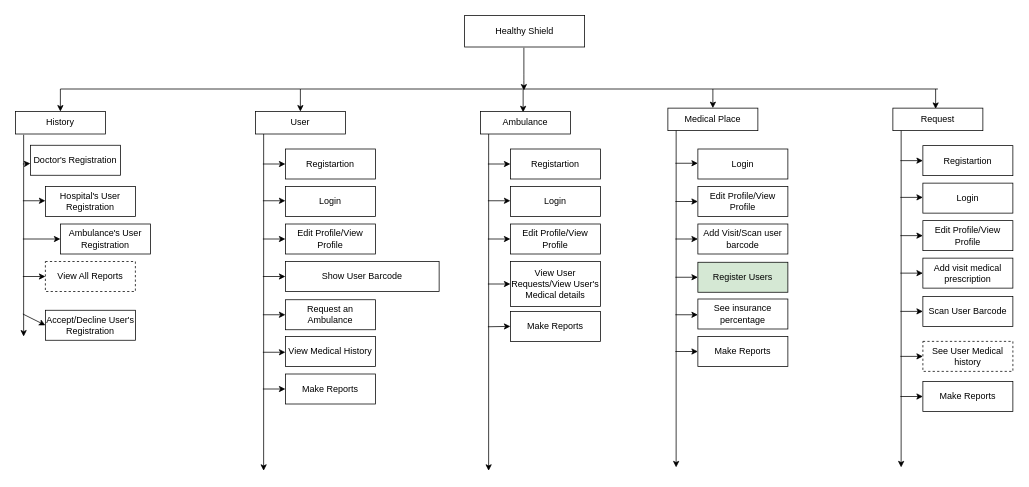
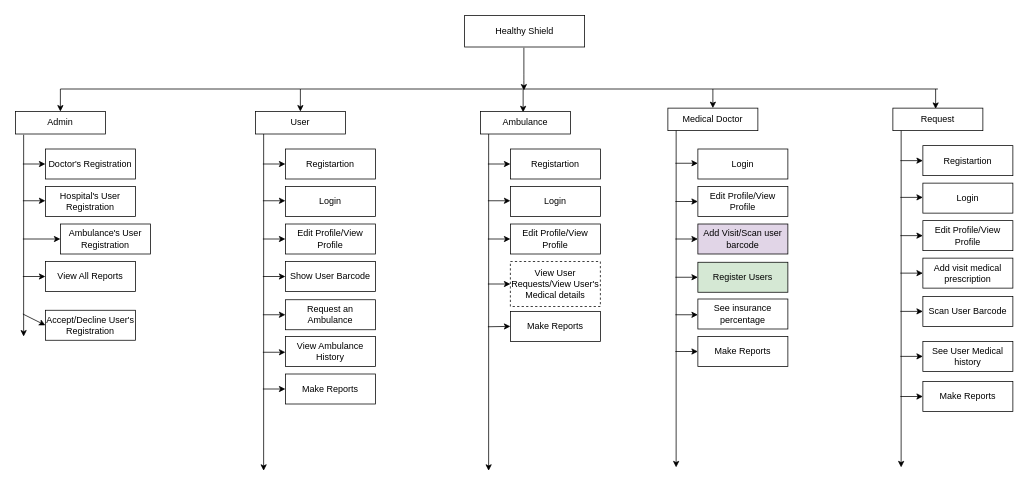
  <mxCell id="0" />
  <mxCell id="1" parent="0" />
  <mxCell id="2" value="Healthy Shield" style="rounded=0;whiteSpace=wrap;html=1;" parent="1" vertex="1"><mxGeometry x="619" y="20" width="160" height="42" as="geometry" /></mxCell>
  <mxCell id="3" value="" style="endArrow=classic;html=1;" parent="1" edge="1"><mxGeometry width="50" height="50" relative="1" as="geometry"><mxPoint x="698" y="63" as="sourcePoint" /><mxPoint x="698" y="120" as="targetPoint" /><Array as="points"><mxPoint x="698" y="100" /></Array></mxGeometry></mxCell>
  <mxCell id="4" value="" style="endArrow=none;html=1;endFill=0;" parent="1" edge="1"><mxGeometry width="50" height="50" relative="1" as="geometry"><mxPoint x="400" y="118" as="sourcePoint" /><mxPoint x="80" y="118" as="targetPoint" /></mxGeometry></mxCell>
  <mxCell id="5" value="" style="endArrow=classic;html=1;" parent="1" target="6" edge="1"><mxGeometry width="50" height="50" relative="1" as="geometry"><mxPoint x="80" y="118" as="sourcePoint" /><mxPoint x="80" y="148" as="targetPoint" /></mxGeometry></mxCell>
- <mxCell id="6" value="History" style="rounded=0;whiteSpace=wrap;html=1;" parent="1" vertex="1"><mxGeometry x="20" y="148" width="120" height="30" as="geometry" /></mxCell>
+ <mxCell id="6" value="Admin" style="rounded=0;whiteSpace=wrap;html=1;" parent="1" vertex="1"><mxGeometry x="20" y="148" width="120" height="30" as="geometry" /></mxCell>
  <mxCell id="7" value="" style="endArrow=classic;html=1;exitX=0.142;exitY=1.1;exitDx=0;exitDy=0;exitPerimeter=0;" parent="1" edge="1"><mxGeometry width="50" height="50" relative="1" as="geometry"><mxPoint x="31.04" y="179" as="sourcePoint" /><mxPoint x="31" y="448" as="targetPoint" /></mxGeometry></mxCell>
  <mxCell id="8" value="" style="endArrow=classic;html=1;" parent="1" target="9" edge="1"><mxGeometry width="50" height="50" relative="1" as="geometry"><mxPoint x="30" y="218" as="sourcePoint" /><mxPoint x="60" y="218" as="targetPoint" /></mxGeometry></mxCell>
- <mxCell id="9" value="Doctor's Registration" style="rounded=0;whiteSpace=wrap;html=1;" parent="1" vertex="1"><mxGeometry x="40" y="193" width="120" height="40" as="geometry" /></mxCell>
+ <mxCell id="9" value="Doctor's Registration" style="rounded=0;whiteSpace=wrap;html=1;" parent="1" vertex="1"><mxGeometry x="60" y="198" width="120" height="40" as="geometry" /></mxCell>
  <mxCell id="10" value="" style="endArrow=classic;html=1;" parent="1" edge="1"><mxGeometry width="50" height="50" relative="1" as="geometry"><mxPoint x="30" y="267" as="sourcePoint" /><mxPoint x="60" y="267" as="targetPoint" /></mxGeometry></mxCell>
  <mxCell id="11" value="Hospital's User Registration" style="rounded=0;whiteSpace=wrap;html=1;" parent="1" vertex="1"><mxGeometry x="60" y="248" width="120" height="40" as="geometry" /></mxCell>
  <mxCell id="12" value="Ambulance's User Registration" style="rounded=0;whiteSpace=wrap;html=1;" parent="1" vertex="1"><mxGeometry x="80" y="298" width="120" height="40" as="geometry" /></mxCell>
  <mxCell id="13" value="" style="endArrow=classic;html=1;entryX=0;entryY=0.5;entryDx=0;entryDy=0;" parent="1" target="12" edge="1"><mxGeometry width="50" height="50" relative="1" as="geometry"><mxPoint x="30" y="318" as="sourcePoint" /><mxPoint x="70" y="277" as="targetPoint" /></mxGeometry></mxCell>
- <mxCell id="14" value="View All Reports" style="rounded=0;whiteSpace=wrap;html=1;dashed=1;" parent="1" vertex="1"><mxGeometry x="60" y="348" width="120" height="40" as="geometry" /></mxCell>
+ <mxCell id="14" value="View All Reports" style="rounded=0;whiteSpace=wrap;html=1;" parent="1" vertex="1"><mxGeometry x="60" y="348" width="120" height="40" as="geometry" /></mxCell>
  <mxCell id="15" value="" style="endArrow=classic;html=1;entryX=0;entryY=0.5;entryDx=0;entryDy=0;" parent="1" target="14" edge="1"><mxGeometry width="50" height="50" relative="1" as="geometry"><mxPoint x="30" y="368" as="sourcePoint" /><mxPoint x="70" y="328" as="targetPoint" /></mxGeometry></mxCell>
  <mxCell id="16" value="" style="endArrow=classic;html=1;" parent="1" target="17" edge="1"><mxGeometry width="50" height="50" relative="1" as="geometry"><mxPoint x="400" y="118" as="sourcePoint" /><mxPoint x="400" y="148" as="targetPoint" /></mxGeometry></mxCell>
  <mxCell id="17" value="User" style="rounded=0;whiteSpace=wrap;html=1;" parent="1" vertex="1"><mxGeometry x="340" y="148" width="120" height="30" as="geometry" /></mxCell>
  <mxCell id="18" value="" style="endArrow=classic;html=1;exitX=0.142;exitY=1.1;exitDx=0;exitDy=0;exitPerimeter=0;" parent="1" edge="1"><mxGeometry width="50" height="50" relative="1" as="geometry"><mxPoint x="351.04" y="178" as="sourcePoint" /><mxPoint x="351" y="627" as="targetPoint" /></mxGeometry></mxCell>
  <mxCell id="19" value="" style="endArrow=classic;html=1;" parent="1" target="20" edge="1"><mxGeometry width="50" height="50" relative="1" as="geometry"><mxPoint x="350" y="218" as="sourcePoint" /><mxPoint x="380" y="218" as="targetPoint" /></mxGeometry></mxCell>
  <mxCell id="20" value="Registartion" style="rounded=0;whiteSpace=wrap;html=1;" parent="1" vertex="1"><mxGeometry x="380" y="198" width="120" height="40" as="geometry" /></mxCell>
  <mxCell id="21" value="" style="endArrow=classic;html=1;" parent="1" edge="1"><mxGeometry width="50" height="50" relative="1" as="geometry"><mxPoint x="350" y="267" as="sourcePoint" /><mxPoint x="380" y="267" as="targetPoint" /></mxGeometry></mxCell>
  <mxCell id="22" value="Login" style="rounded=0;whiteSpace=wrap;html=1;" parent="1" vertex="1"><mxGeometry x="380" y="248" width="120" height="40" as="geometry" /></mxCell>
  <mxCell id="23" value="Edit Profile/View Profile" style="rounded=0;whiteSpace=wrap;html=1;" parent="1" vertex="1"><mxGeometry x="380" y="298" width="120" height="40" as="geometry" /></mxCell>
  <mxCell id="24" value="" style="endArrow=classic;html=1;entryX=0;entryY=0.5;entryDx=0;entryDy=0;" parent="1" target="23" edge="1"><mxGeometry width="50" height="50" relative="1" as="geometry"><mxPoint x="350" y="318" as="sourcePoint" /><mxPoint x="390" y="277" as="targetPoint" /></mxGeometry></mxCell>
- <mxCell id="25" value="Show User Barcode" style="rounded=0;whiteSpace=wrap;html=1;" parent="1" vertex="1"><mxGeometry x="380" y="348" width="205" height="40" as="geometry" /></mxCell>
+ <mxCell id="25" value="Show User Barcode" style="rounded=0;whiteSpace=wrap;html=1;" parent="1" vertex="1"><mxGeometry x="380" y="348" width="120" height="40" as="geometry" /></mxCell>
  <mxCell id="26" value="" style="endArrow=classic;html=1;entryX=0;entryY=0.5;entryDx=0;entryDy=0;" parent="1" target="25" edge="1"><mxGeometry width="50" height="50" relative="1" as="geometry"><mxPoint x="350" y="368" as="sourcePoint" /><mxPoint x="390" y="328" as="targetPoint" /></mxGeometry></mxCell>
  <mxCell id="27" value="" style="endArrow=classic;html=1;" parent="1" edge="1"><mxGeometry width="50" height="50" relative="1" as="geometry"><mxPoint x="350" y="419" as="sourcePoint" /><mxPoint x="380" y="419" as="targetPoint" /></mxGeometry></mxCell>
  <mxCell id="28" value="" style="endArrow=classic;html=1;" parent="1" edge="1"><mxGeometry width="50" height="50" relative="1" as="geometry"><mxPoint x="350" y="469" as="sourcePoint" /><mxPoint x="380" y="469" as="targetPoint" /></mxGeometry></mxCell>
  <mxCell id="29" value="Request an Ambulance" style="rounded=0;whiteSpace=wrap;html=1;" parent="1" vertex="1"><mxGeometry x="380" y="399" width="120" height="40" as="geometry" /></mxCell>
- <mxCell id="30" value="View Medical History" style="rounded=0;whiteSpace=wrap;html=1;" parent="1" vertex="1"><mxGeometry x="380" y="448" width="120" height="40" as="geometry" /></mxCell>
+ <mxCell id="30" value="View Ambulance History" style="rounded=0;whiteSpace=wrap;html=1;" parent="1" vertex="1"><mxGeometry x="380" y="448" width="120" height="40" as="geometry" /></mxCell>
  <mxCell id="31" value="Make Reports" style="rounded=0;whiteSpace=wrap;html=1;" parent="1" vertex="1"><mxGeometry x="380" y="498" width="120" height="40" as="geometry" /></mxCell>
  <mxCell id="32" value="" style="endArrow=classic;html=1;entryX=0;entryY=0.5;entryDx=0;entryDy=0;" parent="1" target="31" edge="1"><mxGeometry width="50" height="50" relative="1" as="geometry"><mxPoint x="350" y="518" as="sourcePoint" /><mxPoint x="390" y="478" as="targetPoint" /></mxGeometry></mxCell>
  <mxCell id="33" value="" style="endArrow=none;html=1;endFill=0;" parent="1" edge="1"><mxGeometry width="50" height="50" relative="1" as="geometry"><mxPoint x="400" y="118" as="sourcePoint" /><mxPoint x="1250" y="118" as="targetPoint" /></mxGeometry></mxCell>
  <mxCell id="34" value="" style="endArrow=classic;html=1;" parent="1" edge="1"><mxGeometry width="50" height="50" relative="1" as="geometry"><mxPoint x="697" y="119" as="sourcePoint" /><mxPoint x="697" y="149" as="targetPoint" /></mxGeometry></mxCell>
  <mxCell id="35" value="Ambulance" style="rounded=0;whiteSpace=wrap;html=1;" parent="1" vertex="1"><mxGeometry x="640" y="148" width="120" height="30" as="geometry" /></mxCell>
  <mxCell id="36" value="" style="endArrow=classic;html=1;exitX=0.142;exitY=1.1;exitDx=0;exitDy=0;exitPerimeter=0;" parent="1" edge="1"><mxGeometry width="50" height="50" relative="1" as="geometry"><mxPoint x="651.04" y="178" as="sourcePoint" /><mxPoint x="651" y="627" as="targetPoint" /></mxGeometry></mxCell>
  <mxCell id="37" value="" style="endArrow=classic;html=1;" parent="1" target="38" edge="1"><mxGeometry width="50" height="50" relative="1" as="geometry"><mxPoint x="650" y="218" as="sourcePoint" /><mxPoint x="680" y="218" as="targetPoint" /></mxGeometry></mxCell>
  <mxCell id="38" value="Registartion" style="rounded=0;whiteSpace=wrap;html=1;" parent="1" vertex="1"><mxGeometry x="680" y="198" width="120" height="40" as="geometry" /></mxCell>
  <mxCell id="39" value="" style="endArrow=classic;html=1;" parent="1" edge="1"><mxGeometry width="50" height="50" relative="1" as="geometry"><mxPoint x="650" y="267" as="sourcePoint" /><mxPoint x="680" y="267" as="targetPoint" /></mxGeometry></mxCell>
  <mxCell id="40" value="Login" style="rounded=0;whiteSpace=wrap;html=1;" parent="1" vertex="1"><mxGeometry x="680" y="248" width="120" height="40" as="geometry" /></mxCell>
- <mxCell id="41" value="View User Requests/View User's Medical details" style="rounded=0;whiteSpace=wrap;html=1;" parent="1" vertex="1"><mxGeometry x="680" y="348" width="120" height="60" as="geometry" /></mxCell>
+ <mxCell id="41" value="View User Requests/View User's Medical details" style="rounded=0;whiteSpace=wrap;html=1;dashed=1;" parent="1" vertex="1"><mxGeometry x="680" y="348" width="120" height="60" as="geometry" /></mxCell>
  <mxCell id="42" value="" style="endArrow=classic;html=1;entryX=0;entryY=0.5;entryDx=0;entryDy=0;" parent="1" target="41" edge="1"><mxGeometry width="50" height="50" relative="1" as="geometry"><mxPoint x="650" y="378" as="sourcePoint" /><mxPoint x="690" y="328" as="targetPoint" /></mxGeometry></mxCell>
  <mxCell id="43" value="Make Reports" style="rounded=0;whiteSpace=wrap;html=1;" parent="1" vertex="1"><mxGeometry x="680" y="414.5" width="120" height="40" as="geometry" /></mxCell>
  <mxCell id="44" value="" style="endArrow=classic;html=1;entryX=0;entryY=0.5;entryDx=0;entryDy=0;" parent="1" target="43" edge="1"><mxGeometry width="50" height="50" relative="1" as="geometry"><mxPoint x="650" y="435" as="sourcePoint" /><mxPoint x="690" y="358" as="targetPoint" /></mxGeometry></mxCell>
  <mxCell id="45" value="Edit Profile/View Profile" style="rounded=0;whiteSpace=wrap;html=1;" parent="1" vertex="1"><mxGeometry x="680" y="298" width="120" height="40" as="geometry" /></mxCell>
  <mxCell id="46" value="" style="endArrow=classic;html=1;entryX=0;entryY=0.5;entryDx=0;entryDy=0;" parent="1" target="45" edge="1"><mxGeometry width="50" height="50" relative="1" as="geometry"><mxPoint x="650" y="318" as="sourcePoint" /><mxPoint x="690" y="277" as="targetPoint" /></mxGeometry></mxCell>
  <mxCell id="47" value="" style="endArrow=classic;html=1;" parent="1" target="48" edge="1"><mxGeometry width="50" height="50" relative="1" as="geometry"><mxPoint x="950" y="118" as="sourcePoint" /><mxPoint x="950" y="143.5" as="targetPoint" /></mxGeometry></mxCell>
- <mxCell id="48" value="Medical Place" style="rounded=0;whiteSpace=wrap;html=1;" parent="1" vertex="1"><mxGeometry x="890" y="143.5" width="120" height="30" as="geometry" /></mxCell>
+ <mxCell id="48" value="Medical Doctor" style="rounded=0;whiteSpace=wrap;html=1;" parent="1" vertex="1"><mxGeometry x="890" y="143.5" width="120" height="30" as="geometry" /></mxCell>
  <mxCell id="49" value="" style="endArrow=classic;html=1;exitX=0.142;exitY=1.1;exitDx=0;exitDy=0;exitPerimeter=0;" parent="1" edge="1"><mxGeometry width="50" height="50" relative="1" as="geometry"><mxPoint x="901.04" y="173.5" as="sourcePoint" /><mxPoint x="901" y="622.5" as="targetPoint" /></mxGeometry></mxCell>
  <mxCell id="50" value="" style="endArrow=classic;html=1;" parent="1" edge="1"><mxGeometry width="50" height="50" relative="1" as="geometry"><mxPoint x="900" y="217" as="sourcePoint" /><mxPoint x="930" y="217" as="targetPoint" /></mxGeometry></mxCell>
  <mxCell id="51" value="Login" style="rounded=0;whiteSpace=wrap;html=1;" parent="1" vertex="1"><mxGeometry x="930" y="198" width="120" height="40" as="geometry" /></mxCell>
  <mxCell id="52" value="Edit Profile/View Profile" style="rounded=0;whiteSpace=wrap;html=1;" parent="1" vertex="1"><mxGeometry x="930" y="248" width="120" height="40" as="geometry" /></mxCell>
  <mxCell id="53" value="" style="endArrow=classic;html=1;entryX=0;entryY=0.5;entryDx=0;entryDy=0;" parent="1" target="52" edge="1"><mxGeometry width="50" height="50" relative="1" as="geometry"><mxPoint x="900" y="268" as="sourcePoint" /><mxPoint x="940" y="227" as="targetPoint" /></mxGeometry></mxCell>
- <mxCell id="54" value="Add Visit/Scan user barcode" style="rounded=0;whiteSpace=wrap;html=1;" parent="1" vertex="1"><mxGeometry x="930" y="298" width="120" height="40" as="geometry" /></mxCell>
+ <mxCell id="54" value="Add Visit/Scan user barcode" style="rounded=0;whiteSpace=wrap;html=1;fillColor=#e1d5e7;" parent="1" vertex="1"><mxGeometry x="930" y="298" width="120" height="40" as="geometry" /></mxCell>
  <mxCell id="55" value="" style="endArrow=classic;html=1;entryX=0;entryY=0.5;entryDx=0;entryDy=0;" parent="1" target="54" edge="1"><mxGeometry width="50" height="50" relative="1" as="geometry"><mxPoint x="900" y="318" as="sourcePoint" /><mxPoint x="940" y="278" as="targetPoint" /></mxGeometry></mxCell>
  <mxCell id="56" value="" style="endArrow=classic;html=1;" parent="1" edge="1"><mxGeometry width="50" height="50" relative="1" as="geometry"><mxPoint x="900" y="369" as="sourcePoint" /><mxPoint x="930" y="369" as="targetPoint" /></mxGeometry></mxCell>
  <mxCell id="57" value="" style="endArrow=classic;html=1;" parent="1" edge="1"><mxGeometry width="50" height="50" relative="1" as="geometry"><mxPoint x="900" y="419" as="sourcePoint" /><mxPoint x="930" y="419" as="targetPoint" /></mxGeometry></mxCell>
  <mxCell id="58" value="Register Users" style="rounded=0;whiteSpace=wrap;html=1;fillColor=#d5e8d4;" parent="1" vertex="1"><mxGeometry x="930" y="349" width="120" height="40" as="geometry" /></mxCell>
  <mxCell id="59" value="See insurance percentage" style="rounded=0;whiteSpace=wrap;html=1;" parent="1" vertex="1"><mxGeometry x="930" y="398" width="120" height="40" as="geometry" /></mxCell>
  <mxCell id="60" value="Make Reports" style="rounded=0;whiteSpace=wrap;html=1;" parent="1" vertex="1"><mxGeometry x="930" y="448" width="120" height="40" as="geometry" /></mxCell>
  <mxCell id="61" value="" style="endArrow=classic;html=1;entryX=0;entryY=0.5;entryDx=0;entryDy=0;" parent="1" target="60" edge="1"><mxGeometry width="50" height="50" relative="1" as="geometry"><mxPoint x="900" y="468" as="sourcePoint" /><mxPoint x="940" y="428" as="targetPoint" /></mxGeometry></mxCell>
  <mxCell id="62" value="" style="endArrow=classic;html=1;" parent="1" edge="1"><mxGeometry width="50" height="50" relative="1" as="geometry"><mxPoint x="1247" y="118" as="sourcePoint" /><mxPoint x="1247" y="144.5" as="targetPoint" /></mxGeometry></mxCell>
  <mxCell id="63" value="Request" style="rounded=0;whiteSpace=wrap;html=1;" parent="1" vertex="1"><mxGeometry x="1190" y="143.5" width="120" height="30" as="geometry" /></mxCell>
  <mxCell id="64" value="" style="endArrow=classic;html=1;exitX=0.142;exitY=1.1;exitDx=0;exitDy=0;exitPerimeter=0;" parent="1" edge="1"><mxGeometry width="50" height="50" relative="1" as="geometry"><mxPoint x="1201.04" y="173.5" as="sourcePoint" /><mxPoint x="1201" y="622.5" as="targetPoint" /></mxGeometry></mxCell>
  <mxCell id="65" value="" style="endArrow=classic;html=1;" parent="1" target="66" edge="1"><mxGeometry width="50" height="50" relative="1" as="geometry"><mxPoint x="1200" y="213.5" as="sourcePoint" /><mxPoint x="1230" y="213.5" as="targetPoint" /></mxGeometry></mxCell>
  <mxCell id="66" value="Registartion" style="rounded=0;whiteSpace=wrap;html=1;" parent="1" vertex="1"><mxGeometry x="1230" y="193.5" width="120" height="40" as="geometry" /></mxCell>
  <mxCell id="67" value="" style="endArrow=classic;html=1;" parent="1" edge="1"><mxGeometry width="50" height="50" relative="1" as="geometry"><mxPoint x="1200" y="262.5" as="sourcePoint" /><mxPoint x="1230" y="262.5" as="targetPoint" /></mxGeometry></mxCell>
  <mxCell id="68" value="Login" style="rounded=0;whiteSpace=wrap;html=1;" parent="1" vertex="1"><mxGeometry x="1230" y="243.5" width="120" height="40" as="geometry" /></mxCell>
  <mxCell id="69" value="Add visit medical prescription" style="rounded=0;whiteSpace=wrap;html=1;" parent="1" vertex="1"><mxGeometry x="1230" y="343.5" width="120" height="40" as="geometry" /></mxCell>
  <mxCell id="70" value="" style="endArrow=classic;html=1;entryX=0;entryY=0.5;entryDx=0;entryDy=0;" parent="1" target="69" edge="1"><mxGeometry width="50" height="50" relative="1" as="geometry"><mxPoint x="1200" y="363.5" as="sourcePoint" /><mxPoint x="1240" y="323.5" as="targetPoint" /></mxGeometry></mxCell>
  <mxCell id="71" value="" style="endArrow=classic;html=1;" parent="1" edge="1"><mxGeometry width="50" height="50" relative="1" as="geometry"><mxPoint x="1200" y="414.5" as="sourcePoint" /><mxPoint x="1230" y="414.5" as="targetPoint" /></mxGeometry></mxCell>
  <mxCell id="72" value="Scan User Barcode" style="rounded=0;whiteSpace=wrap;html=1;" parent="1" vertex="1"><mxGeometry x="1230" y="394.5" width="120" height="40" as="geometry" /></mxCell>
- <mxCell id="73" value="See User Medical history" style="rounded=0;whiteSpace=wrap;html=1;dashed=1;" parent="1" vertex="1"><mxGeometry x="1230" y="454.5" width="120" height="40" as="geometry" /></mxCell>
+ <mxCell id="73" value="See User Medical history" style="rounded=0;whiteSpace=wrap;html=1;" parent="1" vertex="1"><mxGeometry x="1230" y="454.5" width="120" height="40" as="geometry" /></mxCell>
  <mxCell id="74" value="" style="endArrow=classic;html=1;entryX=0;entryY=0.5;entryDx=0;entryDy=0;" parent="1" target="73" edge="1"><mxGeometry width="50" height="50" relative="1" as="geometry"><mxPoint x="1200" y="474.5" as="sourcePoint" /><mxPoint x="1240" y="434.5" as="targetPoint" /></mxGeometry></mxCell>
  <mxCell id="75" value="Edit Profile/View Profile" style="rounded=0;whiteSpace=wrap;html=1;" parent="1" vertex="1"><mxGeometry x="1230" y="293.5" width="120" height="40" as="geometry" /></mxCell>
  <mxCell id="76" value="" style="endArrow=classic;html=1;entryX=0;entryY=0.5;entryDx=0;entryDy=0;" parent="1" target="75" edge="1"><mxGeometry width="50" height="50" relative="1" as="geometry"><mxPoint x="1200" y="313.5" as="sourcePoint" /><mxPoint x="1240" y="272.5" as="targetPoint" /></mxGeometry></mxCell>
  <mxCell id="77" value="Make Reports" style="rounded=0;whiteSpace=wrap;html=1;" parent="1" vertex="1"><mxGeometry x="1230" y="508" width="120" height="40" as="geometry" /></mxCell>
  <mxCell id="78" value="" style="endArrow=classic;html=1;entryX=0;entryY=0.5;entryDx=0;entryDy=0;" parent="1" target="77" edge="1"><mxGeometry width="50" height="50" relative="1" as="geometry"><mxPoint x="1200" y="528" as="sourcePoint" /><mxPoint x="1240" y="488" as="targetPoint" /></mxGeometry></mxCell>
  <mxCell id="79" value="Accept/Decline User's Registration" style="rounded=0;whiteSpace=wrap;html=1;" parent="1" vertex="1"><mxGeometry x="60" y="413" width="120" height="40" as="geometry" /></mxCell>
  <mxCell id="80" value="" style="endArrow=classic;html=1;entryX=0;entryY=0.5;entryDx=0;entryDy=0;" parent="1" target="79" edge="1"><mxGeometry width="50" height="50" relative="1" as="geometry"><mxPoint x="30" y="418" as="sourcePoint" /><mxPoint x="70" y="378" as="targetPoint" /></mxGeometry></mxCell>
